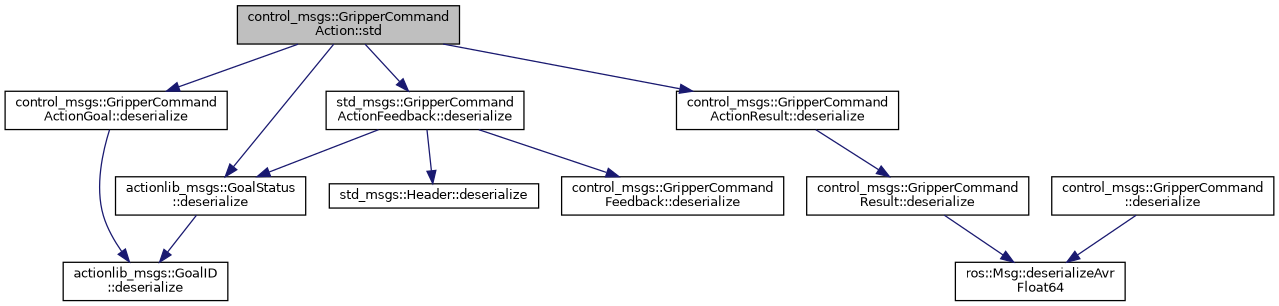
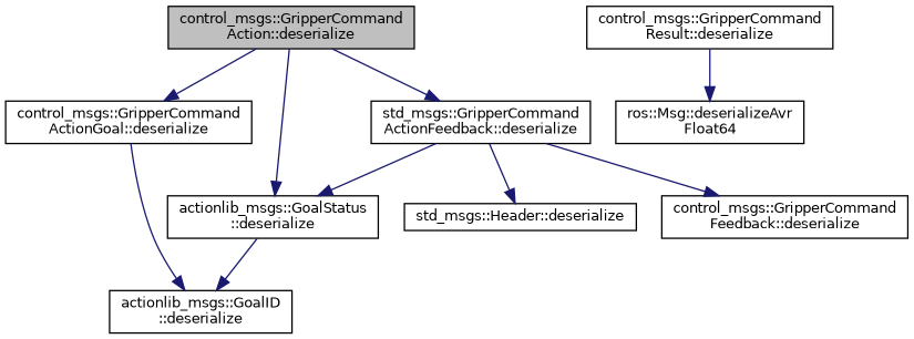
  digraph {
    rankdir=TB
    node [color=black fillcolor=white fontname=Helvetica fontsize=10 shape=record style=filled]
    edge [color=midnightblue fontname=Helvetica fontsize=10 labelfontname=Helvetica labelfontsize=10 style=solid]
-   n1 [fillcolor=grey75 fontcolor=black height=0.2 label="control_msgs::GripperCommand\lAction::std" width=0.4]
+   n1 [fillcolor=grey75 fontcolor=black height=0.2 label="control_msgs::GripperCommand\lAction::deserialize" width=0.4]
    n2 [height=0.2 label="control_msgs::GripperCommand\lActionGoal::deserialize" width=0.4]
-   n3 [height=0.2 label="control_msgs::GripperCommand\lActionResult::deserialize" width=0.4]
    n4 [height=0.2 label="std_msgs::GripperCommand\lActionFeedback::deserialize" width=0.4]
    n5 [height=0.2 label="actionlib_msgs::GoalStatus\l::deserialize" width=0.4]
    n6 [height=0.2 label="actionlib_msgs::GoalID\l::deserialize" width=0.4]
    n7 [height=0.2 label="control_msgs::GripperCommand\lResult::deserialize" width=0.4]
    n8 [height=0.2 label="std_msgs::Header::deserialize" width=0.4]
    n9 [height=0.2 label="control_msgs::GripperCommand\lFeedback::deserialize" width=0.4]
-   n10 [height=0.2 label="control_msgs::GripperCommand\l::deserialize" width=0.4]
    n11 [height=0.2 label="ros::Msg::deserializeAvr\lFloat64" width=0.4]
    n1 -> n2
-   n1 -> n3
    n1 -> n4
    n1 -> n5
    n2 -> n6
-   n3 -> n7
    n4 -> n5
    n4 -> n8
    n4 -> n9
    n5 -> n6
    n7 -> n11
-   n10 -> n11
  }
